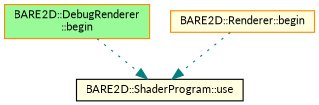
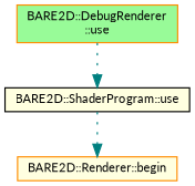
  digraph {
    fontname=Lato
    rankdir=TB
    node [color=darkorange fillcolor=lightyellow fontname=Lato fontsize=10 shape=box style=filled]
    edge [color=teal fontname=Lato fontsize=10 labelfontname=Helvetica labelfontsize=10 style=dotted]
-   n1 [fillcolor=palegreen fontcolor=black height=0.2 label="BARE2D::DebugRenderer\l::begin" width=0.4]
+   n1 [fillcolor=palegreen fontcolor=black height=0.2 label="BARE2D::DebugRenderer\l::use" width=0.4]
    n2 [color=black height=0.2 label="BARE2D::ShaderProgram::use" width=0.4]
    n3 [height=0.2 label="BARE2D::Renderer::begin" width=0.4]
    n1 -> n2
-   n3 -> n2
+   n2 -> n3
  }
